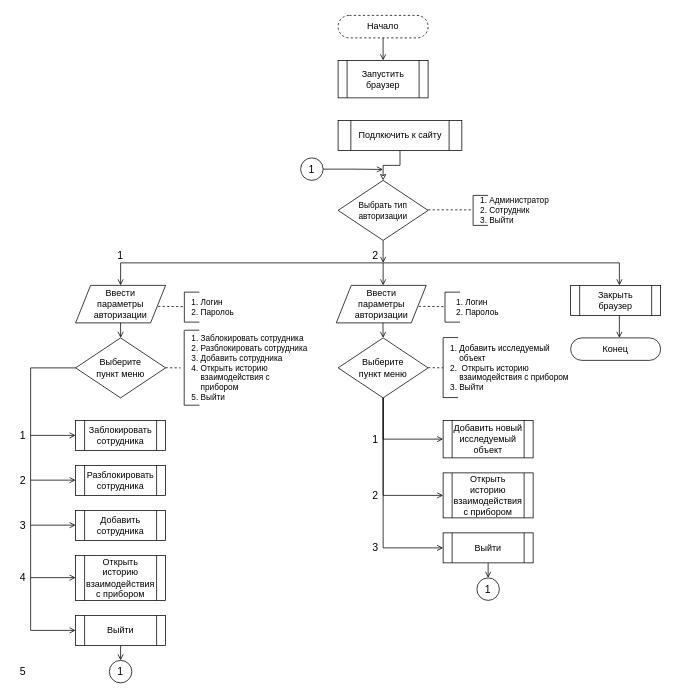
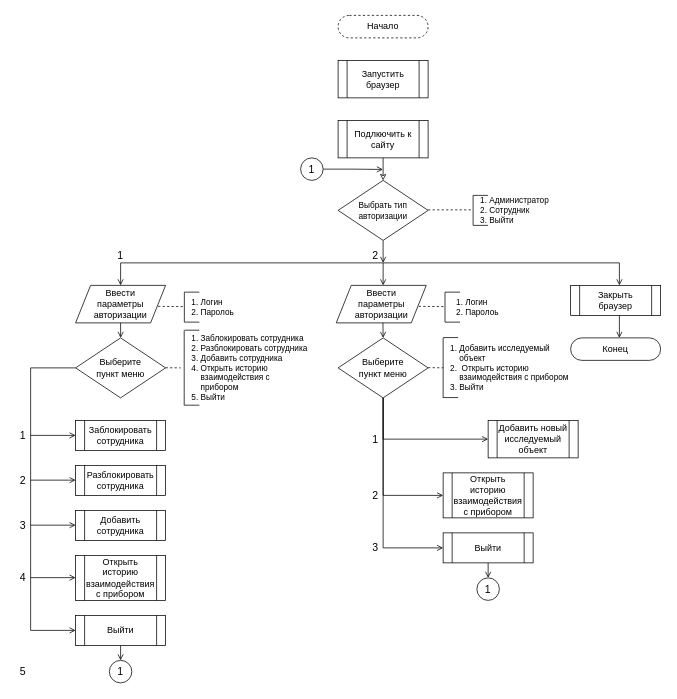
  <mxCell id="0" />
  <mxCell id="1" parent="0" />
- <mxCell id="2" style="edgeStyle=orthogonalEdgeStyle;rounded=0;orthogonalLoop=1;jettySize=auto;html=1;exitX=0.5;exitY=1;exitDx=0;exitDy=0;entryX=0.5;entryY=0;entryDx=0;entryDy=0;endArrow=open;endFill=0;" edge="1" parent="1" source="3" target="6"><mxGeometry relative="1" as="geometry" /></mxCell>
  <mxCell id="3" value="Начало" style="rounded=1;whiteSpace=wrap;html=1;arcSize=50;dashed=1;" vertex="1" parent="1"><mxGeometry x="449.96" y="20" width="120" height="30" as="geometry" /></mxCell>
  <mxCell id="4" style="edgeStyle=orthogonalEdgeStyle;rounded=0;orthogonalLoop=1;jettySize=auto;html=1;exitX=0.5;exitY=1;exitDx=0;exitDy=0;entryX=0.5;entryY=0;entryDx=0;entryDy=0;endArrow=classic;endFill=0;" edge="1" parent="1" source="5" target="8"><mxGeometry relative="1" as="geometry" /></mxCell>
- <mxCell id="5" value="Подлкючить к сайту" style="shape=process;whiteSpace=wrap;html=1;backgroundOutline=1;" vertex="1" parent="1"><mxGeometry x="449.96" y="160" width="165" height="40" as="geometry" /></mxCell>
+ <mxCell id="5" value="Подлкючить к сайту" style="shape=process;whiteSpace=wrap;html=1;backgroundOutline=1;" vertex="1" parent="1"><mxGeometry x="449.96" y="160" width="120" height="50" as="geometry" /></mxCell>
  <mxCell id="6" value="Запустить браузер" style="shape=process;whiteSpace=wrap;html=1;backgroundOutline=1;" vertex="1" parent="1"><mxGeometry x="449.96" y="80" width="120" height="50" as="geometry" /></mxCell>
  <mxCell id="7" style="edgeStyle=orthogonalEdgeStyle;rounded=0;orthogonalLoop=1;jettySize=auto;html=1;exitX=0.5;exitY=1;exitDx=0;exitDy=0;endArrow=open;endFill=0;" edge="1" parent="1" source="8"><mxGeometry relative="1" as="geometry"><mxPoint x="510" y="350" as="targetPoint" /><mxPoint x="479.96" y="340" as="sourcePoint" /></mxGeometry></mxCell>
  <mxCell id="8" value="&lt;span style=&quot;font-size: 11px;&quot;&gt;Выбрать тип&lt;br&gt;авторизации&lt;br&gt;&lt;/span&gt;" style="rhombus;whiteSpace=wrap;html=1;" vertex="1" parent="1"><mxGeometry x="449.96" y="240" width="120" height="80" as="geometry" /></mxCell>
  <mxCell id="9" value="" style="endArrow=none;html=1;rounded=0;fontSize=11;" edge="1" parent="1"><mxGeometry width="50" height="50" relative="1" as="geometry"><mxPoint x="629.96" y="300" as="sourcePoint" /><mxPoint x="629.96" y="260" as="targetPoint" /></mxGeometry></mxCell>
  <mxCell id="10" value="" style="endArrow=none;html=1;rounded=0;fontSize=11;" edge="1" parent="1"><mxGeometry width="50" height="50" relative="1" as="geometry"><mxPoint x="649.96" y="260" as="sourcePoint" /><mxPoint x="629.96" y="260" as="targetPoint" /></mxGeometry></mxCell>
  <mxCell id="11" value="" style="endArrow=none;html=1;rounded=0;fontSize=11;" edge="1" parent="1"><mxGeometry width="50" height="50" relative="1" as="geometry"><mxPoint x="649.96" y="300" as="sourcePoint" /><mxPoint x="629.96" y="300" as="targetPoint" /></mxGeometry></mxCell>
  <mxCell id="12" value="&lt;div style=&quot;&quot;&gt;&lt;ol&gt;&lt;li&gt;Администратор&lt;/li&gt;&lt;li&gt;Сотрудник&lt;/li&gt;&lt;li&gt;Выйти&lt;/li&gt;&lt;/ol&gt;&lt;/div&gt;" style="text;html=1;strokeColor=none;fillColor=none;align=left;verticalAlign=middle;whiteSpace=wrap;rounded=0;fontSize=11;" vertex="1" parent="1"><mxGeometry x="609.96" y="265.35" width="190" height="29.31" as="geometry" /></mxCell>
  <mxCell id="13" value="" style="endArrow=none;dashed=1;html=1;rounded=0;fontSize=11;exitX=1;exitY=0.5;exitDx=0;exitDy=0;" edge="1" parent="1"><mxGeometry width="50" height="50" relative="1" as="geometry"><mxPoint x="569.96" y="279.31" as="sourcePoint" /><mxPoint x="629.96" y="279.31" as="targetPoint" /></mxGeometry></mxCell>
  <mxCell id="14" value="" style="group" vertex="1" connectable="0" parent="1"><mxGeometry x="99.96" y="380" width="315" height="50" as="geometry" /></mxCell>
  <mxCell id="15" value="Ввести&lt;br&gt;параметры&lt;br&gt;авторизации" style="shape=parallelogram;perimeter=parallelogramPerimeter;whiteSpace=wrap;html=1;fixedSize=1;" vertex="1" parent="14"><mxGeometry width="120" height="50" as="geometry" /></mxCell>
  <mxCell id="16" value="" style="endArrow=none;html=1;rounded=0;fontSize=11;" edge="1" parent="14"><mxGeometry width="50" height="50" relative="1" as="geometry"><mxPoint x="145" y="49" as="sourcePoint" /><mxPoint x="145" y="9" as="targetPoint" /></mxGeometry></mxCell>
  <mxCell id="17" value="" style="endArrow=none;html=1;rounded=0;fontSize=11;" edge="1" parent="14"><mxGeometry width="50" height="50" relative="1" as="geometry"><mxPoint x="165" y="9" as="sourcePoint" /><mxPoint x="145" y="9" as="targetPoint" /></mxGeometry></mxCell>
  <mxCell id="18" value="" style="endArrow=none;html=1;rounded=0;fontSize=11;" edge="1" parent="14"><mxGeometry width="50" height="50" relative="1" as="geometry"><mxPoint x="165" y="49" as="sourcePoint" /><mxPoint x="145" y="49" as="targetPoint" /></mxGeometry></mxCell>
  <mxCell id="19" value="&lt;div style=&quot;&quot;&gt;&lt;ol&gt;&lt;li&gt;Логин&lt;/li&gt;&lt;li&gt;Паролоь&lt;/li&gt;&lt;/ol&gt;&lt;/div&gt;" style="text;html=1;strokeColor=none;fillColor=none;align=left;verticalAlign=middle;whiteSpace=wrap;rounded=0;fontSize=11;" vertex="1" parent="14"><mxGeometry x="125" y="14.35" width="190" height="29.31" as="geometry" /></mxCell>
  <mxCell id="20" value="" style="endArrow=none;dashed=1;html=1;rounded=0;fontSize=11;" edge="1" parent="14"><mxGeometry width="50" height="50" relative="1" as="geometry"><mxPoint x="110" y="28" as="sourcePoint" /><mxPoint x="145" y="28.31" as="targetPoint" /></mxGeometry></mxCell>
  <mxCell id="21" value="" style="group" vertex="1" connectable="0" parent="1"><mxGeometry x="410" y="380" width="315" height="50" as="geometry" /></mxCell>
  <mxCell id="22" value="Ввести&lt;br&gt;параметры&lt;br&gt;авторизации" style="shape=parallelogram;perimeter=parallelogramPerimeter;whiteSpace=wrap;html=1;fixedSize=1;" vertex="1" parent="21"><mxGeometry x="37.5" width="120" height="50" as="geometry" /></mxCell>
  <mxCell id="23" value="" style="endArrow=none;html=1;rounded=0;fontSize=11;" edge="1" parent="21"><mxGeometry width="50" height="50" relative="1" as="geometry"><mxPoint x="182.5" y="49" as="sourcePoint" /><mxPoint x="182.5" y="9" as="targetPoint" /></mxGeometry></mxCell>
  <mxCell id="24" value="" style="endArrow=none;html=1;rounded=0;fontSize=11;" edge="1" parent="21"><mxGeometry width="50" height="50" relative="1" as="geometry"><mxPoint x="202.5" y="9" as="sourcePoint" /><mxPoint x="182.5" y="9" as="targetPoint" /></mxGeometry></mxCell>
  <mxCell id="25" value="" style="endArrow=none;html=1;rounded=0;fontSize=11;" edge="1" parent="21"><mxGeometry width="50" height="50" relative="1" as="geometry"><mxPoint x="202.5" y="49" as="sourcePoint" /><mxPoint x="182.5" y="49" as="targetPoint" /></mxGeometry></mxCell>
  <mxCell id="26" value="&lt;div style=&quot;&quot;&gt;&lt;ol&gt;&lt;li&gt;Логин&lt;/li&gt;&lt;li&gt;Паролоь&lt;/li&gt;&lt;/ol&gt;&lt;/div&gt;" style="text;html=1;strokeColor=none;fillColor=none;align=left;verticalAlign=middle;whiteSpace=wrap;rounded=0;fontSize=11;" vertex="1" parent="21"><mxGeometry x="167.5" y="14.35" width="190" height="29.31" as="geometry" /></mxCell>
  <mxCell id="27" value="" style="endArrow=none;dashed=1;html=1;rounded=0;fontSize=11;" edge="1" parent="21"><mxGeometry width="50" height="50" relative="1" as="geometry"><mxPoint x="147.5" y="28" as="sourcePoint" /><mxPoint x="182.5" y="28.31" as="targetPoint" /></mxGeometry></mxCell>
  <mxCell id="28" value="" style="endArrow=none;html=1;rounded=0;" edge="1" parent="1"><mxGeometry width="50" height="50" relative="1" as="geometry"><mxPoint x="160" y="350" as="sourcePoint" /><mxPoint x="825" y="350" as="targetPoint" /></mxGeometry></mxCell>
  <mxCell id="29" value="" style="endArrow=open;html=1;rounded=0;endFill=0;entryX=0.5;entryY=0;entryDx=0;entryDy=0;" edge="1" parent="1" target="15"><mxGeometry width="50" height="50" relative="1" as="geometry"><mxPoint x="160" y="350" as="sourcePoint" /><mxPoint x="194.96" y="380" as="targetPoint" /></mxGeometry></mxCell>
  <mxCell id="30" value="" style="endArrow=open;html=1;rounded=0;endFill=0;" edge="1" parent="1"><mxGeometry width="50" height="50" relative="1" as="geometry"><mxPoint x="510" y="350" as="sourcePoint" /><mxPoint x="510" y="380" as="targetPoint" /></mxGeometry></mxCell>
  <mxCell id="31" value="&lt;font style=&quot;font-size: 14px;&quot;&gt;1&lt;/font&gt;" style="text;html=1;strokeColor=none;fillColor=none;align=center;verticalAlign=middle;whiteSpace=wrap;rounded=0;fontSize=12;" vertex="1" parent="1"><mxGeometry x="149.96" y="330" width="20" height="20" as="geometry" /></mxCell>
  <mxCell id="32" value="&lt;font style=&quot;font-size: 14px;&quot;&gt;2&lt;/font&gt;" style="text;html=1;strokeColor=none;fillColor=none;align=center;verticalAlign=middle;whiteSpace=wrap;rounded=0;fontSize=12;" vertex="1" parent="1"><mxGeometry x="490" y="330" width="20" height="20" as="geometry" /></mxCell>
  <mxCell id="33" value="Добавить сотрудника" style="shape=process;whiteSpace=wrap;html=1;backgroundOutline=1;" vertex="1" parent="1"><mxGeometry x="99.96" y="680" width="120" height="40" as="geometry" /></mxCell>
  <mxCell id="34" value="Заблокировать сотрудника" style="shape=process;whiteSpace=wrap;html=1;backgroundOutline=1;" vertex="1" parent="1"><mxGeometry x="99.96" y="560" width="120" height="40" as="geometry" /></mxCell>
  <mxCell id="35" value="Разблокировать сотрудника" style="shape=process;whiteSpace=wrap;html=1;backgroundOutline=1;" vertex="1" parent="1"><mxGeometry x="99.96" y="620" width="120" height="40" as="geometry" /></mxCell>
  <mxCell id="36" value="Открыть историю взаимодействия с прибором" style="shape=process;whiteSpace=wrap;html=1;backgroundOutline=1;" vertex="1" parent="1"><mxGeometry x="99.96" y="740" width="120" height="60" as="geometry" /></mxCell>
  <mxCell id="37" style="edgeStyle=orthogonalEdgeStyle;rounded=0;orthogonalLoop=1;jettySize=auto;html=1;exitX=0.5;exitY=1;exitDx=0;exitDy=0;entryX=0.5;entryY=0;entryDx=0;entryDy=0;startArrow=none;startFill=0;endArrow=open;endFill=0;" edge="1" parent="1" source="38" target="55"><mxGeometry relative="1" as="geometry" /></mxCell>
  <mxCell id="38" value="Выйти" style="shape=process;whiteSpace=wrap;html=1;backgroundOutline=1;" vertex="1" parent="1"><mxGeometry x="99.96" y="820" width="120" height="40" as="geometry" /></mxCell>
  <mxCell id="39" value="&lt;span style=&quot;&quot;&gt;Выберите&lt;br&gt;пункт меню&lt;br&gt;&lt;/span&gt;" style="rhombus;whiteSpace=wrap;html=1;" vertex="1" parent="1"><mxGeometry x="99.96" y="450" width="120" height="80" as="geometry" /></mxCell>
  <mxCell id="40" value="" style="endArrow=none;html=1;rounded=0;fontSize=11;" edge="1" parent="1"><mxGeometry width="50" height="50" relative="1" as="geometry"><mxPoint x="244.75" y="540" as="sourcePoint" /><mxPoint x="244.75" y="440" as="targetPoint" /></mxGeometry></mxCell>
  <mxCell id="41" value="" style="endArrow=none;html=1;rounded=0;fontSize=11;" edge="1" parent="1"><mxGeometry width="50" height="50" relative="1" as="geometry"><mxPoint x="265" y="539.75" as="sourcePoint" /><mxPoint x="245" y="539.75" as="targetPoint" /></mxGeometry></mxCell>
  <mxCell id="42" value="&lt;div style=&quot;&quot;&gt;&lt;ol&gt;&lt;li&gt;Заблокировать сотрудника&lt;/li&gt;&lt;li&gt;Разблокировать сотрудника&lt;/li&gt;&lt;li&gt;Добавить сотрудника&lt;/li&gt;&lt;li&gt;Открыть историю взаимодействия с прибором&lt;br&gt;&lt;/li&gt;&lt;li&gt;Выйти&lt;/li&gt;&lt;/ol&gt;&lt;/div&gt;" style="text;html=1;strokeColor=none;fillColor=none;align=left;verticalAlign=middle;whiteSpace=wrap;rounded=0;fontSize=11;" vertex="1" parent="1"><mxGeometry x="225.04" y="450" width="184.96" height="80" as="geometry" /></mxCell>
  <mxCell id="43" value="" style="endArrow=none;dashed=1;html=1;rounded=0;fontSize=11;exitX=1;exitY=0.5;exitDx=0;exitDy=0;" edge="1" parent="1"><mxGeometry width="50" height="50" relative="1" as="geometry"><mxPoint x="220" y="489.82" as="sourcePoint" /><mxPoint x="240" y="490" as="targetPoint" /></mxGeometry></mxCell>
  <mxCell id="44" value="" style="endArrow=none;html=1;rounded=0;fontSize=11;" edge="1" parent="1"><mxGeometry width="50" height="50" relative="1" as="geometry"><mxPoint x="265" y="439.75" as="sourcePoint" /><mxPoint x="245" y="439.75" as="targetPoint" /></mxGeometry></mxCell>
  <mxCell id="45" value="" style="endArrow=none;html=1;rounded=0;entryX=0;entryY=0.5;entryDx=0;entryDy=0;exitX=0;exitY=0.5;exitDx=0;exitDy=0;endFill=0;startArrow=open;startFill=0;" edge="1" parent="1" source="38" target="39"><mxGeometry width="50" height="50" relative="1" as="geometry"><mxPoint x="80" y="850" as="sourcePoint" /><mxPoint x="-70" y="600" as="targetPoint" /><Array as="points"><mxPoint x="40" y="840" /><mxPoint x="40" y="490" /></Array></mxGeometry></mxCell>
  <mxCell id="46" value="" style="endArrow=open;html=1;rounded=0;entryX=0;entryY=0.5;entryDx=0;entryDy=0;endFill=0;" edge="1" parent="1" target="34"><mxGeometry width="50" height="50" relative="1" as="geometry"><mxPoint x="40" y="580" as="sourcePoint" /><mxPoint x="-60" y="630" as="targetPoint" /></mxGeometry></mxCell>
  <mxCell id="47" value="" style="endArrow=open;html=1;rounded=0;entryX=0;entryY=0.5;entryDx=0;entryDy=0;endFill=0;" edge="1" parent="1"><mxGeometry width="50" height="50" relative="1" as="geometry"><mxPoint x="40" y="639.7" as="sourcePoint" /><mxPoint x="99.96" y="639.7" as="targetPoint" /></mxGeometry></mxCell>
  <mxCell id="48" value="" style="endArrow=open;html=1;rounded=0;entryX=0;entryY=0.5;entryDx=0;entryDy=0;endFill=0;" edge="1" parent="1"><mxGeometry width="50" height="50" relative="1" as="geometry"><mxPoint x="40" y="699.7" as="sourcePoint" /><mxPoint x="99.96" y="699.7" as="targetPoint" /></mxGeometry></mxCell>
  <mxCell id="49" value="" style="endArrow=open;html=1;rounded=0;entryX=0;entryY=0.5;entryDx=0;entryDy=0;endFill=0;" edge="1" parent="1"><mxGeometry width="50" height="50" relative="1" as="geometry"><mxPoint x="40" y="769.7" as="sourcePoint" /><mxPoint x="99.96" y="769.7" as="targetPoint" /></mxGeometry></mxCell>
  <mxCell id="50" value="&lt;font style=&quot;font-size: 14px;&quot;&gt;1&lt;/font&gt;" style="text;html=1;strokeColor=none;fillColor=none;align=center;verticalAlign=middle;whiteSpace=wrap;rounded=0;fontSize=12;" vertex="1" parent="1"><mxGeometry x="20" y="570" width="20" height="20" as="geometry" /></mxCell>
  <mxCell id="51" value="&lt;font style=&quot;font-size: 14px;&quot;&gt;2&lt;/font&gt;" style="text;html=1;strokeColor=none;fillColor=none;align=center;verticalAlign=middle;whiteSpace=wrap;rounded=0;fontSize=12;" vertex="1" parent="1"><mxGeometry x="20" y="630" width="20" height="20" as="geometry" /></mxCell>
  <mxCell id="52" value="&lt;font style=&quot;font-size: 14px;&quot;&gt;3&lt;/font&gt;" style="text;html=1;strokeColor=none;fillColor=none;align=center;verticalAlign=middle;whiteSpace=wrap;rounded=0;fontSize=12;" vertex="1" parent="1"><mxGeometry x="20" y="690" width="20" height="20" as="geometry" /></mxCell>
  <mxCell id="53" value="&lt;font style=&quot;font-size: 14px;&quot;&gt;4&lt;/font&gt;" style="text;html=1;strokeColor=none;fillColor=none;align=center;verticalAlign=middle;whiteSpace=wrap;rounded=0;fontSize=12;" vertex="1" parent="1"><mxGeometry x="20" y="760" width="20" height="20" as="geometry" /></mxCell>
  <mxCell id="54" value="&lt;font style=&quot;font-size: 14px;&quot;&gt;5&lt;/font&gt;" style="text;html=1;strokeColor=none;fillColor=none;align=center;verticalAlign=middle;whiteSpace=wrap;rounded=0;fontSize=12;" vertex="1" parent="1"><mxGeometry x="20" y="885" width="20" height="20" as="geometry" /></mxCell>
  <mxCell id="55" value="&lt;font style=&quot;font-size: 14px;&quot;&gt;1&lt;/font&gt;" style="ellipse;whiteSpace=wrap;html=1;fontSize=11;" vertex="1" parent="1"><mxGeometry x="144.96" y="880" width="30" height="30" as="geometry" /></mxCell>
  <mxCell id="56" style="edgeStyle=orthogonalEdgeStyle;rounded=0;orthogonalLoop=1;jettySize=auto;html=1;exitX=1;exitY=0.5;exitDx=0;exitDy=0;fontSize=12;startArrow=none;startFill=0;endArrow=open;endFill=0;" edge="1" parent="1" source="57"><mxGeometry relative="1" as="geometry"><mxPoint x="509.714" y="225.429" as="targetPoint" /></mxGeometry></mxCell>
  <mxCell id="57" value="&lt;font style=&quot;font-size: 14px;&quot;&gt;1&lt;/font&gt;" style="ellipse;whiteSpace=wrap;html=1;fontSize=11;" vertex="1" parent="1"><mxGeometry x="400" y="210" width="30" height="30" as="geometry" /></mxCell>
  <mxCell id="58" style="edgeStyle=orthogonalEdgeStyle;rounded=0;orthogonalLoop=1;jettySize=auto;html=1;exitX=0.5;exitY=1;exitDx=0;exitDy=0;entryX=0.5;entryY=0;entryDx=0;entryDy=0;startArrow=none;startFill=0;endArrow=open;endFill=0;" edge="1" parent="1" source="15" target="39"><mxGeometry relative="1" as="geometry" /></mxCell>
  <mxCell id="59" style="edgeStyle=orthogonalEdgeStyle;rounded=0;orthogonalLoop=1;jettySize=auto;html=1;exitX=0.5;exitY=1;exitDx=0;exitDy=0;entryX=0;entryY=0.5;entryDx=0;entryDy=0;fontSize=12;startArrow=none;startFill=0;endArrow=open;endFill=0;" edge="1" parent="1" source="62" target="72"><mxGeometry relative="1" as="geometry" /></mxCell>
  <mxCell id="60" style="edgeStyle=orthogonalEdgeStyle;rounded=0;orthogonalLoop=1;jettySize=auto;html=1;exitX=0.5;exitY=1;exitDx=0;exitDy=0;entryX=0;entryY=0.5;entryDx=0;entryDy=0;fontSize=12;startArrow=none;startFill=0;endArrow=open;endFill=0;" edge="1" parent="1" source="62" target="69"><mxGeometry relative="1" as="geometry" /></mxCell>
  <mxCell id="61" style="edgeStyle=orthogonalEdgeStyle;rounded=0;orthogonalLoop=1;jettySize=auto;html=1;exitX=0.5;exitY=1;exitDx=0;exitDy=0;entryX=0;entryY=0.5;entryDx=0;entryDy=0;fontSize=12;startArrow=none;startFill=0;endArrow=open;endFill=0;" edge="1" parent="1" source="62" target="70"><mxGeometry relative="1" as="geometry" /></mxCell>
  <mxCell id="62" value="&lt;span style=&quot;&quot;&gt;Выберите&lt;br&gt;пункт меню&lt;br&gt;&lt;/span&gt;" style="rhombus;whiteSpace=wrap;html=1;" vertex="1" parent="1"><mxGeometry x="450" y="450" width="120" height="80" as="geometry" /></mxCell>
  <mxCell id="63" value="" style="endArrow=open;html=1;rounded=0;endFill=0;" edge="1" parent="1"><mxGeometry width="50" height="50" relative="1" as="geometry"><mxPoint x="509.76" y="430" as="sourcePoint" /><mxPoint x="510" y="450" as="targetPoint" /></mxGeometry></mxCell>
  <mxCell id="64" value="" style="endArrow=none;html=1;rounded=0;fontSize=11;" edge="1" parent="1"><mxGeometry width="50" height="50" relative="1" as="geometry"><mxPoint x="590" y="530" as="sourcePoint" /><mxPoint x="590" y="450" as="targetPoint" /></mxGeometry></mxCell>
  <mxCell id="65" value="" style="endArrow=none;html=1;rounded=0;fontSize=11;" edge="1" parent="1"><mxGeometry width="50" height="50" relative="1" as="geometry"><mxPoint x="610" y="529.6" as="sourcePoint" /><mxPoint x="590" y="529.6" as="targetPoint" /></mxGeometry></mxCell>
  <mxCell id="66" value="&lt;div style=&quot;&quot;&gt;&lt;ol&gt;&lt;li&gt;Добавить исследуемый объект&lt;/li&gt;&lt;li&gt;&amp;nbsp;Открыть историю взаимодействия с прибором&lt;/li&gt;&lt;li&gt;Выйти&lt;/li&gt;&lt;/ol&gt;&lt;/div&gt;" style="text;html=1;strokeColor=none;fillColor=none;align=left;verticalAlign=middle;whiteSpace=wrap;rounded=0;fontSize=11;" vertex="1" parent="1"><mxGeometry x="570" y="455" width="190" height="70" as="geometry" /></mxCell>
  <mxCell id="67" value="" style="endArrow=none;dashed=1;html=1;rounded=0;fontSize=11;exitX=1;exitY=0.5;exitDx=0;exitDy=0;" edge="1" parent="1"><mxGeometry width="50" height="50" relative="1" as="geometry"><mxPoint x="570" y="489.73" as="sourcePoint" /><mxPoint x="590" y="489.91" as="targetPoint" /></mxGeometry></mxCell>
  <mxCell id="68" value="" style="endArrow=none;html=1;rounded=0;fontSize=11;" edge="1" parent="1"><mxGeometry width="50" height="50" relative="1" as="geometry"><mxPoint x="610" y="449.6" as="sourcePoint" /><mxPoint x="590" y="449.6" as="targetPoint" /></mxGeometry></mxCell>
- <mxCell id="69" value="Добавить новый исследуемый объект" style="shape=process;whiteSpace=wrap;html=1;backgroundOutline=1;" vertex="1" parent="1"><mxGeometry x="590" y="560" width="120" height="50" as="geometry" /></mxCell>
+ <mxCell id="69" value="Добавить новый исследуемый объект" style="shape=process;whiteSpace=wrap;html=1;backgroundOutline=1;" vertex="1" parent="1"><mxGeometry x="650" y="560" width="120" height="50" as="geometry" /></mxCell>
  <mxCell id="70" value="Открыть историю взаимодействия с прибором" style="shape=process;whiteSpace=wrap;html=1;backgroundOutline=1;" vertex="1" parent="1"><mxGeometry x="590" y="630" width="120" height="60" as="geometry" /></mxCell>
  <mxCell id="71" style="edgeStyle=orthogonalEdgeStyle;rounded=0;orthogonalLoop=1;jettySize=auto;html=1;exitX=0.5;exitY=1;exitDx=0;exitDy=0;entryX=0.5;entryY=0;entryDx=0;entryDy=0;fontSize=12;startArrow=none;startFill=0;endArrow=open;endFill=0;" edge="1" parent="1" source="72" target="73"><mxGeometry relative="1" as="geometry" /></mxCell>
  <mxCell id="72" value="Выйти" style="shape=process;whiteSpace=wrap;html=1;backgroundOutline=1;" vertex="1" parent="1"><mxGeometry x="590" y="710" width="120" height="40" as="geometry" /></mxCell>
  <mxCell id="73" value="&lt;font style=&quot;font-size: 14px;&quot;&gt;1&lt;/font&gt;" style="ellipse;whiteSpace=wrap;html=1;fontSize=11;" vertex="1" parent="1"><mxGeometry x="635" y="770" width="30" height="30" as="geometry" /></mxCell>
  <mxCell id="74" value="&lt;font style=&quot;font-size: 14px;&quot;&gt;1&lt;/font&gt;" style="text;html=1;strokeColor=none;fillColor=none;align=center;verticalAlign=middle;whiteSpace=wrap;rounded=0;fontSize=12;" vertex="1" parent="1"><mxGeometry x="490" y="576" width="20" height="20" as="geometry" /></mxCell>
  <mxCell id="75" value="&lt;font style=&quot;font-size: 14px;&quot;&gt;2&lt;/font&gt;" style="text;html=1;strokeColor=none;fillColor=none;align=center;verticalAlign=middle;whiteSpace=wrap;rounded=0;fontSize=12;" vertex="1" parent="1"><mxGeometry x="490" y="650" width="20" height="20" as="geometry" /></mxCell>
  <mxCell id="76" value="&lt;font style=&quot;font-size: 14px;&quot;&gt;3&lt;/font&gt;" style="text;html=1;strokeColor=none;fillColor=none;align=center;verticalAlign=middle;whiteSpace=wrap;rounded=0;fontSize=12;" vertex="1" parent="1"><mxGeometry x="490" y="720" width="20" height="20" as="geometry" /></mxCell>
  <mxCell id="77" value="Закрыть браузер" style="shape=process;whiteSpace=wrap;html=1;backgroundOutline=1;" vertex="1" parent="1"><mxGeometry x="760" y="380" width="120" height="40" as="geometry" /></mxCell>
  <mxCell id="78" value="Конец" style="rounded=1;whiteSpace=wrap;html=1;arcSize=50;" vertex="1" parent="1"><mxGeometry x="760" y="450" width="120" height="30" as="geometry" /></mxCell>
  <mxCell id="79" value="" style="endArrow=open;html=1;rounded=0;endFill=0;" edge="1" parent="1"><mxGeometry width="50" height="50" relative="1" as="geometry"><mxPoint x="825" y="350" as="sourcePoint" /><mxPoint x="825" y="380" as="targetPoint" /></mxGeometry></mxCell>
  <mxCell id="80" value="" style="endArrow=open;html=1;rounded=0;endFill=0;" edge="1" parent="1"><mxGeometry width="50" height="50" relative="1" as="geometry"><mxPoint x="825" y="420" as="sourcePoint" /><mxPoint x="825" y="450" as="targetPoint" /></mxGeometry></mxCell>
